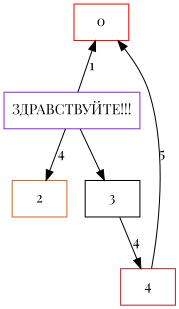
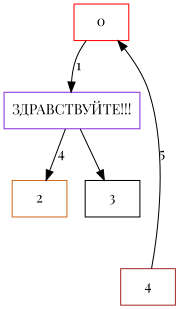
  digraph {
    fontname="Playfair Display"
    node [fontname="Playfair Display" shape=box]
    edge [fontname="Playfair Display"]
    0 [color=red]
    n2 [color=blueviolet label="ЗДРАВСТВУЙТЕ!!!"]
    2 [color=chocolate]
    3 [color=black]
    4 [color=brown]
-   n2 -> 0 [label=1]
+   0 -> n2 [label=1]
    n2 -> 2 [label=4]
    n2 -> 3
-   3 -> 4 [label=4]
    4 -> 0 [label=5]
  }
